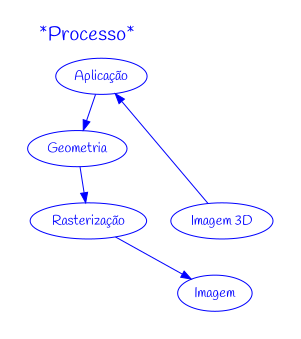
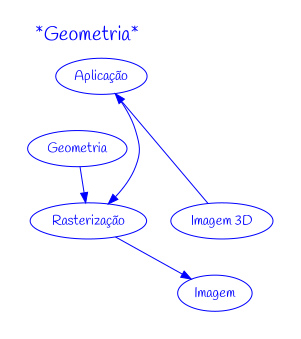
  digraph {
    color=blue
    compound=true
    fontcolor=blue
    fontname=Handlee
    node [color=blue fontcolor=blue fontname=Handlee]
    edge [color=blue fontcolor=blue fontname=Handlee]
    n1 [label="Imagem 3D" shape=ellipse]
    Imagem [shape=ellipse]
    "Aplicação"
    Geometria
    "Rasterização"
    subgraph cluster_1 {
      color=none
      subgraph cluster_2 {
        color=none
        n1
        Imagem
      }
      subgraph cluster_3 {
        color=none
        fontsize=20
-       label="*Processo*"
+       label="*Geometria*"
        rankdir=LR
        "Aplicação"
        Geometria
        "Rasterização"
      }
    }
    n1 -> Imagem [color=none rank=same]
    n1 -> "Aplicação"
-   "Aplicação" -> Geometria
+   "Aplicação" -> "Rasterização"
    Geometria -> "Rasterização"
    "Rasterização" -> Imagem
  }
